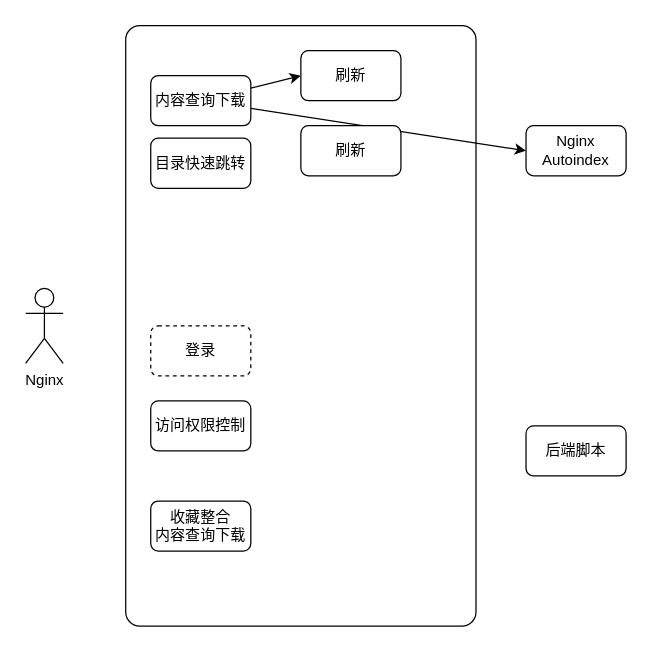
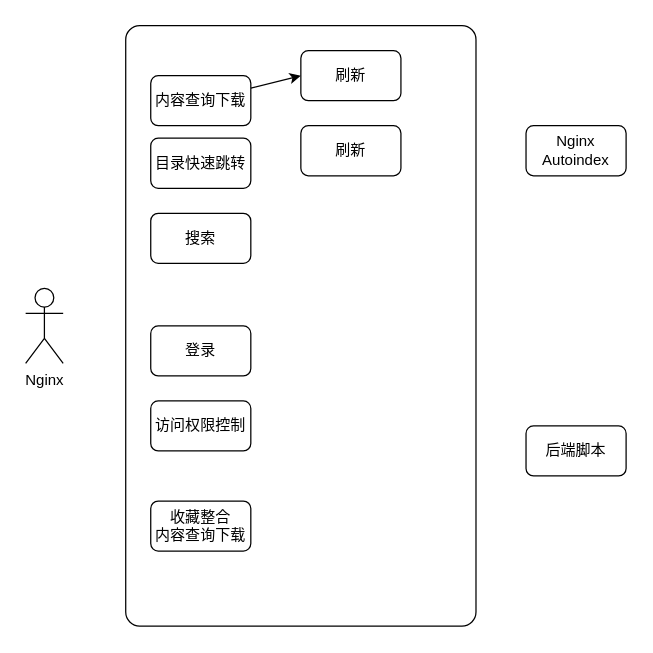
  <mxCell id="0" />
  <mxCell id="1" parent="0" />
  <mxCell id="2" value="Nginx" style="shape=umlActor;verticalLabelPosition=bottom;verticalAlign=top;html=1;" vertex="1" parent="1"><mxGeometry x="20" y="230" width="30" height="60" as="geometry" /></mxCell>
  <mxCell id="3" value="" style="rounded=1;whiteSpace=wrap;html=1;arcSize=4;fontStyle=0" vertex="1" parent="1"><mxGeometry x="100" y="20" width="280" height="480" as="geometry" /></mxCell>
- <mxCell id="4" style="edgeStyle=none;html=1;entryX=0;entryY=0.5;entryDx=0;entryDy=0;" edge="1" parent="1" source="6" target="8"><mxGeometry relative="1" as="geometry" /></mxCell>
  <mxCell id="5" style="edgeStyle=none;html=1;entryX=0;entryY=0.5;entryDx=0;entryDy=0;" edge="1" parent="1" source="6" target="14"><mxGeometry relative="1" as="geometry" /></mxCell>
  <mxCell id="6" value="内容查询下载" style="rounded=1;whiteSpace=wrap;html=1;" vertex="1" parent="1"><mxGeometry x="120" y="60" width="80" height="40" as="geometry" /></mxCell>
+ <mxCell id="7" value="搜索" style="rounded=1;whiteSpace=wrap;html=1;" vertex="1" parent="1"><mxGeometry x="120" y="170" width="80" height="40" as="geometry" /></mxCell>
  <mxCell id="8" value="Nginx Autoindex" style="rounded=1;whiteSpace=wrap;html=1;" vertex="1" parent="1"><mxGeometry x="420" y="100" width="80" height="40" as="geometry" /></mxCell>
  <mxCell id="9" value="后端脚本" style="rounded=1;whiteSpace=wrap;html=1;" vertex="1" parent="1"><mxGeometry x="420" y="340" width="80" height="40" as="geometry" /></mxCell>
  <mxCell id="10" value="目录快速跳转" style="rounded=1;whiteSpace=wrap;html=1;" vertex="1" parent="1"><mxGeometry x="120" y="110" width="80" height="40" as="geometry" /></mxCell>
  <mxCell id="11" value="访问权限控制" style="rounded=1;whiteSpace=wrap;html=1;" vertex="1" parent="1"><mxGeometry x="120" y="320" width="80" height="40" as="geometry" /></mxCell>
- <mxCell id="12" value="登录" style="rounded=1;whiteSpace=wrap;html=1;dashed=1;" vertex="1" parent="1"><mxGeometry x="120" y="260" width="80" height="40" as="geometry" /></mxCell>
+ <mxCell id="12" value="登录" style="rounded=1;whiteSpace=wrap;html=1;" vertex="1" parent="1"><mxGeometry x="120" y="260" width="80" height="40" as="geometry" /></mxCell>
  <mxCell id="13" value="收藏整合&lt;div&gt;内容查询下载&lt;/div&gt;" style="rounded=1;whiteSpace=wrap;html=1;" vertex="1" parent="1"><mxGeometry x="120" y="400" width="80" height="40" as="geometry" /></mxCell>
  <mxCell id="14" value="刷新" style="rounded=1;whiteSpace=wrap;html=1;" vertex="1" parent="1"><mxGeometry x="240" y="40" width="80" height="40" as="geometry" /></mxCell>
  <mxCell id="15" value="刷新" style="rounded=1;whiteSpace=wrap;html=1;" vertex="1" parent="1"><mxGeometry x="240" y="100" width="80" height="40" as="geometry" /></mxCell>
